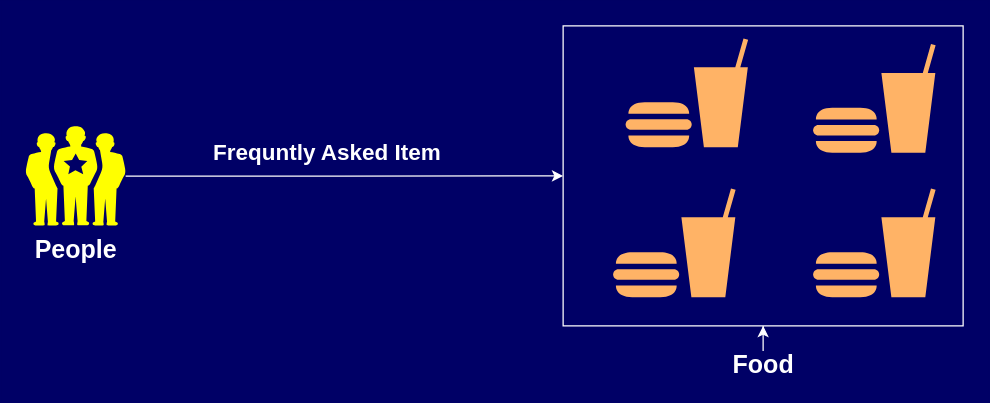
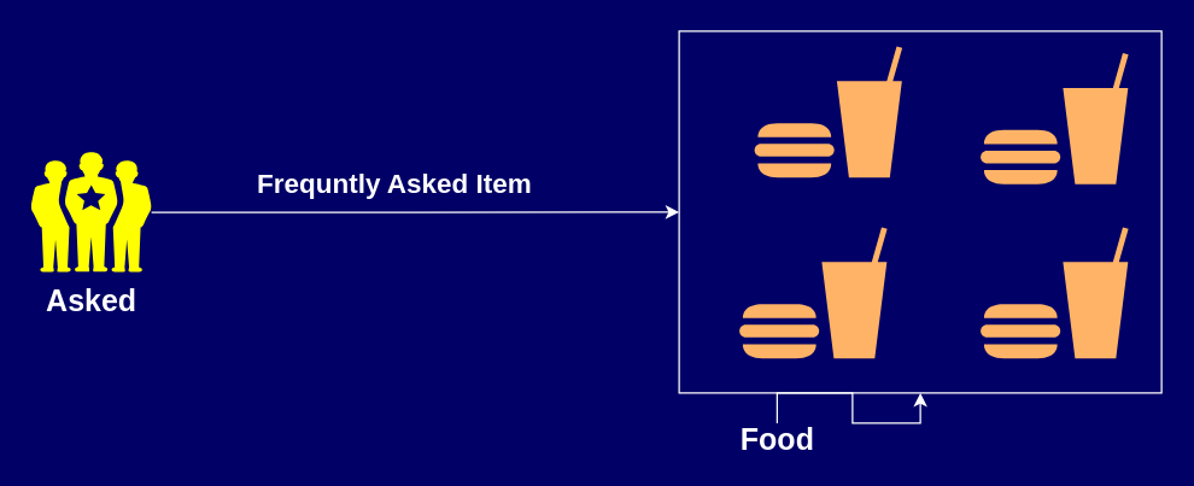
  <mxCell id="0" />
  <mxCell id="1" parent="0" />
  <mxCell id="2" value="" style="shape=mxgraph.signs.food.fast_food;html=1;strokeColor=none;verticalLabelPosition=bottom;verticalAlign=top;align=center;labelBackgroundColor=none;fontColor=#66FFFF;fillColor=#FFB366;" vertex="1" parent="1"><mxGeometry x="500" y="30" width="98" height="87" as="geometry" /></mxCell>
  <mxCell id="3" value="" style="shape=mxgraph.signs.food.fast_food;html=1;strokeColor=none;verticalLabelPosition=bottom;verticalAlign=top;align=center;labelBackgroundColor=none;fontColor=#66FFFF;fillColor=#FFB366;" vertex="1" parent="1"><mxGeometry x="490" y="150" width="98" height="87" as="geometry" /></mxCell>
  <mxCell id="4" value="" style="shape=mxgraph.signs.food.fast_food;html=1;strokeColor=none;verticalLabelPosition=bottom;verticalAlign=top;align=center;labelBackgroundColor=none;fontColor=#66FFFF;fillColor=#FFB366;" vertex="1" parent="1"><mxGeometry x="650" y="34.5" width="98" height="87" as="geometry" /></mxCell>
  <mxCell id="5" value="" style="shape=mxgraph.signs.food.fast_food;html=1;strokeColor=none;verticalLabelPosition=bottom;verticalAlign=top;align=center;labelBackgroundColor=none;fontColor=#66FFFF;fillColor=#FFB366;" vertex="1" parent="1"><mxGeometry x="650" y="150" width="98" height="87" as="geometry" /></mxCell>
  <mxCell id="6" style="edgeStyle=orthogonalEdgeStyle;rounded=0;orthogonalLoop=1;jettySize=auto;html=1;labelBackgroundColor=none;strokeColor=#FFFFFF;fontColor=#66FFFF;" edge="1" parent="1" source="8" target="9"><mxGeometry relative="1" as="geometry" /></mxCell>
  <mxCell id="7" value="&lt;b&gt;&lt;font style=&quot;font-size: 18px&quot; color=&quot;#ffffff&quot;&gt;Frequntly Asked Item&lt;/font&gt;&lt;/b&gt;" style="edgeLabel;html=1;align=center;verticalAlign=middle;resizable=0;points=[];fontColor=#66FFFF;labelBackgroundColor=none;" vertex="1" connectable="0" parent="6"><mxGeometry x="0.0" y="107" relative="1" as="geometry"><mxPoint x="-14.9" y="88.5" as="offset" /></mxGeometry></mxCell>
- <mxCell id="8" value="&lt;font color=&quot;#ffffff&quot; size=&quot;1&quot;&gt;&lt;b style=&quot;font-size: 20px&quot;&gt;People&lt;/b&gt;&lt;/font&gt;" style="verticalLabelPosition=bottom;html=1;strokeColor=none;verticalAlign=top;pointerEvents=1;align=center;shape=mxgraph.cisco_safe.people_places_things_icons.icon1;labelBackgroundColor=none;fontColor=#66FFFF;fillColor=#FFFF00;" vertex="1" parent="1"><mxGeometry x="20" y="100.38" width="80" height="79.25" as="geometry" /></mxCell>
+ <mxCell id="8" value="&lt;font color=&quot;#ffffff&quot; size=&quot;1&quot;&gt;&lt;b style=&quot;font-size: 20px&quot;&gt;Asked&lt;/b&gt;&lt;/font&gt;" style="verticalLabelPosition=bottom;html=1;strokeColor=none;verticalAlign=top;pointerEvents=1;align=center;shape=mxgraph.cisco_safe.people_places_things_icons.icon1;labelBackgroundColor=none;fontColor=#66FFFF;fillColor=#FFFF00;" vertex="1" parent="1"><mxGeometry x="20" y="100.38" width="80" height="79.25" as="geometry" /></mxCell>
  <mxCell id="9" value="" style="rounded=0;whiteSpace=wrap;html=1;labelBackgroundColor=none;strokeColor=#FFFFFF;fillColor=none;fontColor=#66FFFF;" vertex="1" parent="1"><mxGeometry x="450" y="20" width="320" height="240" as="geometry" /></mxCell>
  <mxCell id="10" value="" style="edgeStyle=orthogonalEdgeStyle;rounded=0;orthogonalLoop=1;jettySize=auto;html=1;labelBackgroundColor=none;strokeColor=#FFFFFF;fontColor=#66FFFF;" edge="1" parent="1" source="11" target="9"><mxGeometry relative="1" as="geometry" /></mxCell>
- <mxCell id="11" value="&lt;font color=&quot;#ffffff&quot;&gt;&lt;span style=&quot;font-size: 20px&quot;&gt;&lt;b&gt;Food&lt;/b&gt;&lt;/span&gt;&lt;/font&gt;" style="text;html=1;resizable=0;autosize=1;align=center;verticalAlign=middle;points=[];fillColor=none;strokeColor=none;rounded=0;labelBackgroundColor=none;fontColor=#66FFFF;" vertex="1" parent="1"><mxGeometry x="580" y="280" width="60" height="20" as="geometry" /></mxCell>
+ <mxCell id="11" value="&lt;font color=&quot;#ffffff&quot;&gt;&lt;span style=&quot;font-size: 20px&quot;&gt;&lt;b&gt;Food&lt;/b&gt;&lt;/span&gt;&lt;/font&gt;" style="text;html=1;resizable=0;autosize=1;align=center;verticalAlign=middle;points=[];fillColor=none;strokeColor=none;rounded=0;labelBackgroundColor=none;fontColor=#66FFFF;" vertex="1" parent="1"><mxGeometry x="485" y="280" width="60" height="20" as="geometry" /></mxCell>
